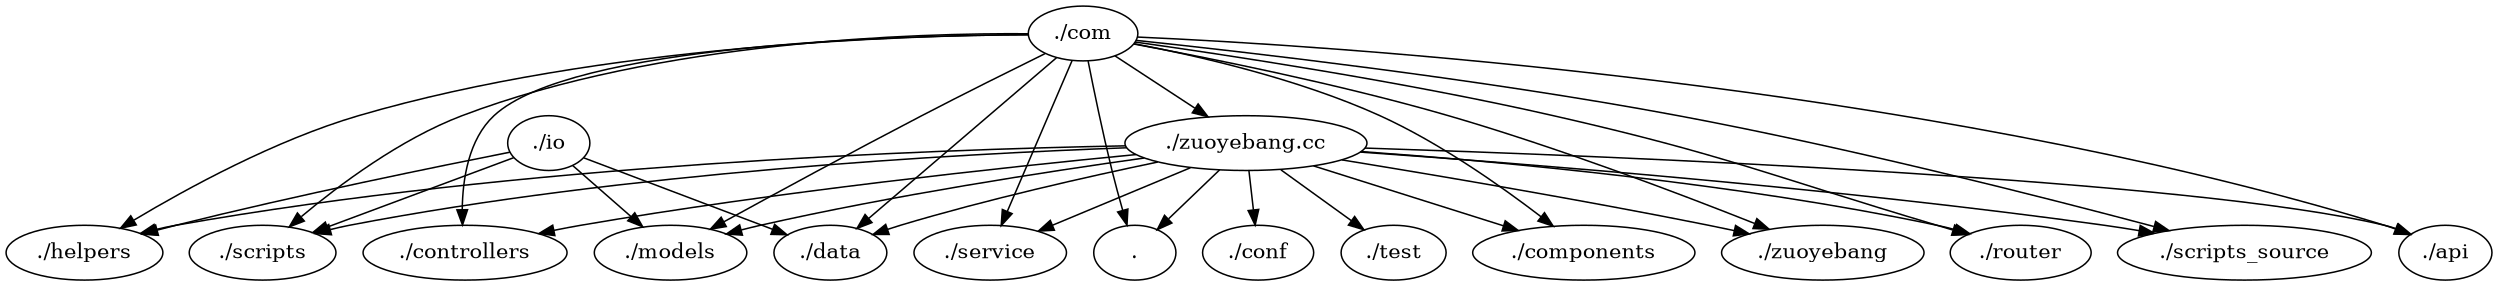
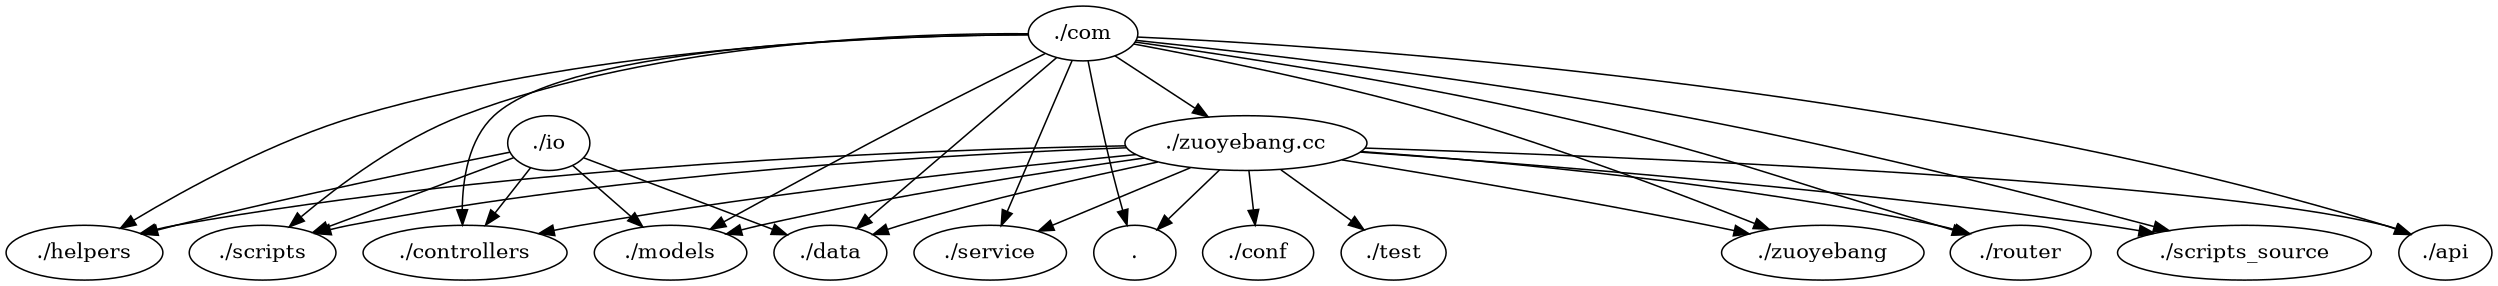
  digraph {
    "./io"
    "./controllers"
    "./helpers"
    "./models"
    "./data"
    "./scripts"
    "./zuoyebang.cc"
    "./service"
    "."
    "./test"
    "./conf"
-   "./components"
    n13 [label="./zuoyebang"]
    "./router"
    n15 [label="./scripts_source"]
    "./api"
    "./com"
+   "./io" -> "./controllers"
    "./io" -> "./helpers"
    "./io" -> "./models"
    "./io" -> "./data"
    "./io" -> "./scripts"
    "./zuoyebang.cc" -> "./controllers"
    "./zuoyebang.cc" -> "./helpers"
    "./zuoyebang.cc" -> "./models"
    "./zuoyebang.cc" -> "./data"
    "./zuoyebang.cc" -> "./scripts"
    "./zuoyebang.cc" -> "./service"
    "./zuoyebang.cc" -> "."
    "./zuoyebang.cc" -> "./test"
    "./zuoyebang.cc" -> "./conf"
-   "./zuoyebang.cc" -> "./components"
    "./zuoyebang.cc" -> n13
    "./zuoyebang.cc" -> "./router"
    "./zuoyebang.cc" -> n15
    "./zuoyebang.cc" -> "./api"
    "./com" -> "./controllers"
    "./com" -> "./helpers"
    "./com" -> "./models"
    "./com" -> "./data"
    "./com" -> "./scripts"
    "./com" -> "./zuoyebang.cc"
    "./com" -> "./service"
    "./com" -> "."
-   "./com" -> "./components"
    "./com" -> n13
    "./com" -> "./router"
    "./com" -> n15
    "./com" -> "./api"
  }
